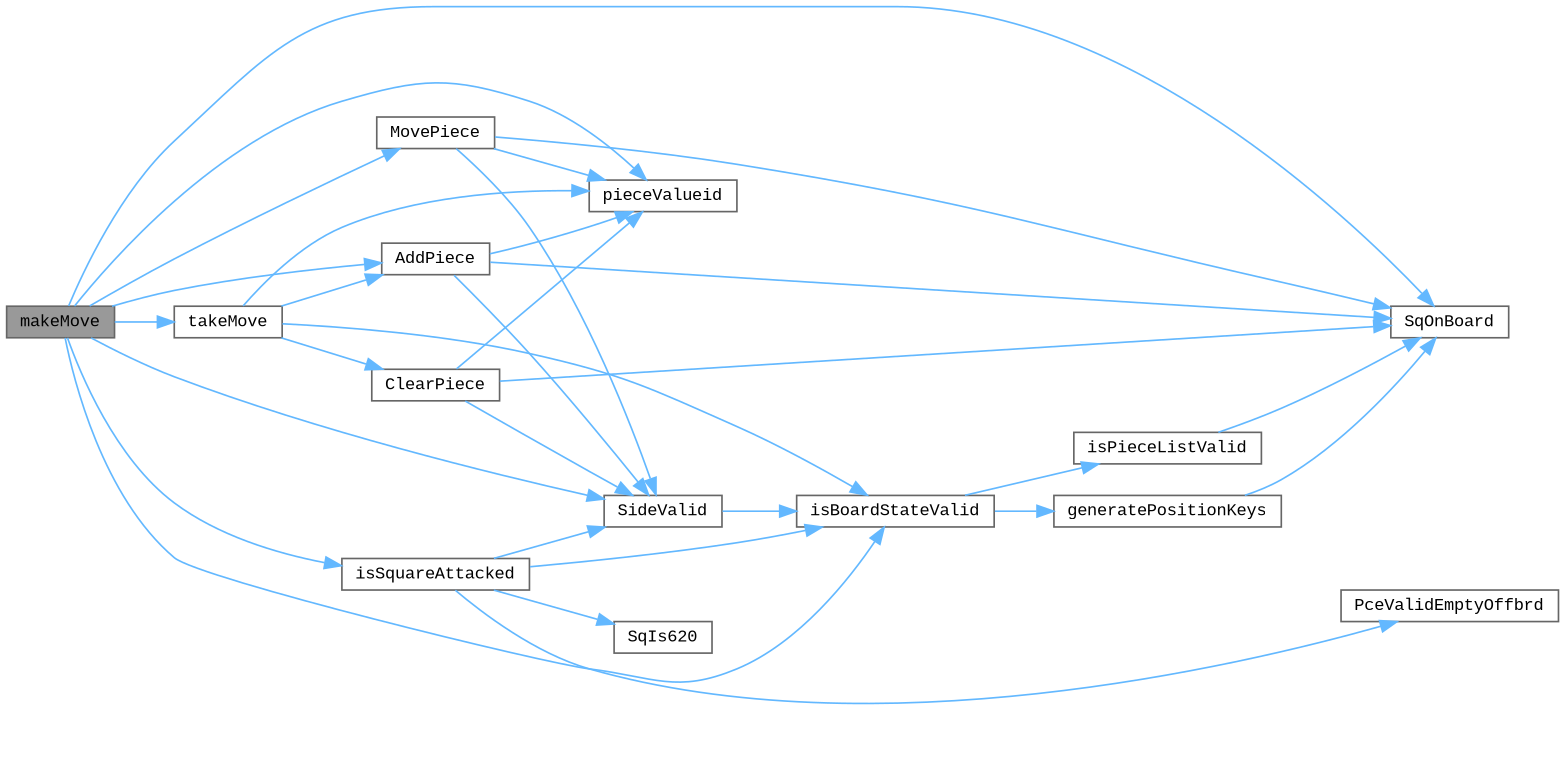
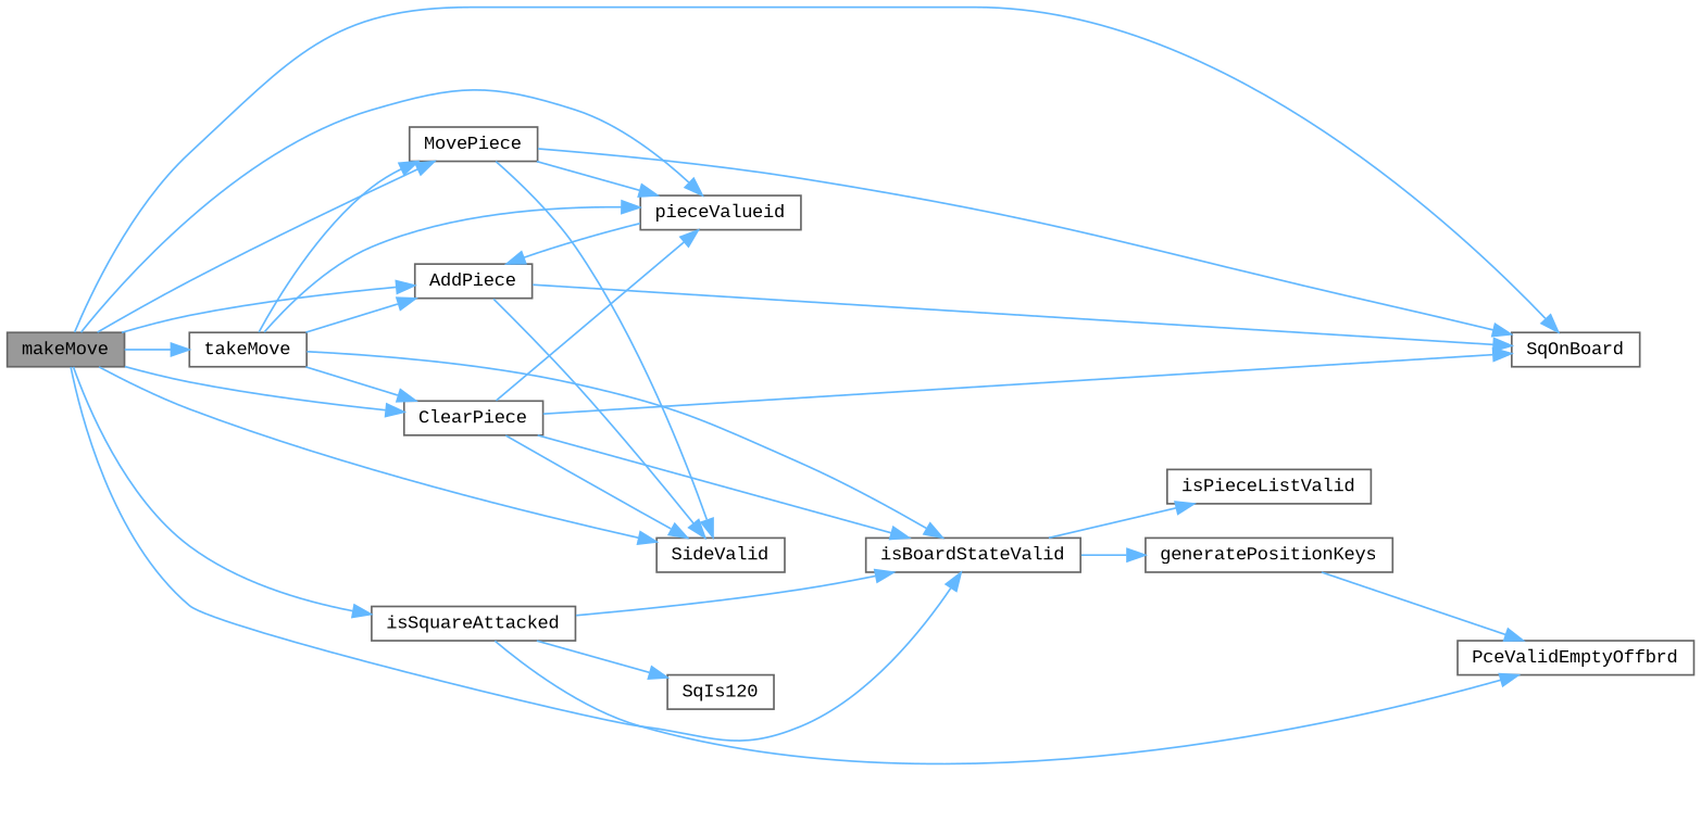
  digraph {
    fontname="Liberation Mono"
    rankdir=LR
    node [color=grey40 fillcolor=white fontname="Liberation Mono" fontsize=10 shape=box style=filled]
    edge [color=steelblue1 fontname="Liberation Mono" fontsize=10 labelfontname=Helvetica labelfontsize=10 style=solid]
    n1 [color=gray40 fillcolor=grey60 fontcolor=black height=0.2 label=makeMove width=0.4]
    n2 [height=0.2 label=AddPiece width=0.4]
    n3 [height=0.2 label=pieceValueid width=0.4]
    n4 [height=0.2 label=SideValid width=0.4]
    n5 [height=0.2 label=SqOnBoard width=0.4]
    n6 [height=0.2 label=ClearPiece width=0.4]
    n7 [height=0.2 label=isBoardStateValid width=0.4]
    n8 [height=0.2 label=isSquareAttacked width=0.4]
    n9 [height=0.2 label=MovePiece width=0.4]
    n10 [height=0.2 label=takeMove width=0.4]
    n11 [height=0.2 label=generatePositionKeys width=0.4]
    n12 [height=0.2 label=isPieceListValid width=0.4]
    n13 [height=0.2 label=PceValidEmptyOffbrd width=0.4]
-   n14 [height=0.2 label=SqIs620 width=0.4]
+   n14 [height=0.2 label=SqIs120 width=0.4]
    n1 -> n2
    n1 -> n3
    n1 -> n4
    n1 -> n5
+   n1 -> n6
    n1 -> n7
    n1 -> n8
    n1 -> n9
    n1 -> n10
-   n2 -> n3
+   n3 -> n2
    n2 -> n4
    n2 -> n5
    n6 -> n3
    n6 -> n4
    n6 -> n5
-   n4 -> n7
+   n6 -> n7
    n7 -> n11
    n7 -> n12
-   n8 -> n4
    n8 -> n7
    n8 -> n13
    n8 -> n14
    n9 -> n3
    n9 -> n4
    n9 -> n5
    n10 -> n2
    n10 -> n3
    n10 -> n6
    n10 -> n7
-   n11 -> n5
-   n12 -> n5
+   n10 -> n9
+   n11 -> n13
  }
